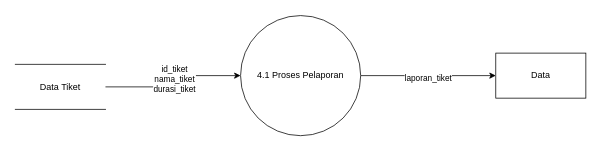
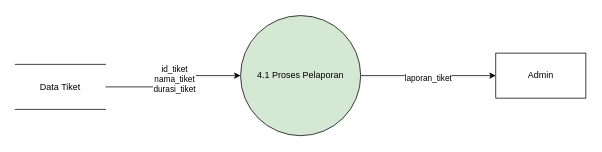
  <mxCell id="0" />
  <mxCell id="1" parent="0" />
- <mxCell id="2" value="Data" style="rounded=0;whiteSpace=wrap;html=1;" vertex="1" parent="1"><mxGeometry x="660" y="70" width="120" height="60" as="geometry" /></mxCell>
+ <mxCell id="2" value="Admin" style="rounded=0;whiteSpace=wrap;html=1;" vertex="1" parent="1"><mxGeometry x="660" y="70" width="120" height="60" as="geometry" /></mxCell>
  <mxCell id="3" style="edgeStyle=orthogonalEdgeStyle;rounded=0;orthogonalLoop=1;jettySize=auto;html=1;exitX=1;exitY=0.5;exitDx=0;exitDy=0;entryX=0;entryY=0.5;entryDx=0;entryDy=0;" edge="1" parent="1" source="5" target="8"><mxGeometry relative="1" as="geometry" /></mxCell>
  <mxCell id="4" value="&lt;div&gt;id_tiket&lt;/div&gt;&lt;div&gt;nama_tiket&lt;/div&gt;&lt;div&gt;durasi_tiket&lt;br&gt;&lt;/div&gt;" style="edgeLabel;html=1;align=center;verticalAlign=middle;resizable=0;points=[];" vertex="1" connectable="0" parent="3"><mxGeometry x="0.033" y="-1" relative="1" as="geometry"><mxPoint as="offset" /></mxGeometry></mxCell>
  <mxCell id="5" value="Data Tiket" style="shape=partialRectangle;whiteSpace=wrap;html=1;left=0;right=0;fillColor=none;" vertex="1" parent="1"><mxGeometry x="20" y="85" width="120" height="60" as="geometry" /></mxCell>
  <mxCell id="6" style="edgeStyle=orthogonalEdgeStyle;rounded=0;orthogonalLoop=1;jettySize=auto;html=1;exitX=1;exitY=0.5;exitDx=0;exitDy=0;entryX=0;entryY=0.5;entryDx=0;entryDy=0;" edge="1" parent="1" source="8" target="2"><mxGeometry relative="1" as="geometry" /></mxCell>
  <mxCell id="7" value="laporan_tiket" style="edgeLabel;html=1;align=center;verticalAlign=middle;resizable=0;points=[];" vertex="1" connectable="0" parent="6"><mxGeometry x="-0.011" y="-3" relative="1" as="geometry"><mxPoint as="offset" /></mxGeometry></mxCell>
- <mxCell id="8" value="4.1 Proses Pelaporan" style="ellipse;whiteSpace=wrap;html=1;aspect=fixed;" vertex="1" parent="1"><mxGeometry x="320" y="20" width="160" height="160" as="geometry" /></mxCell>
+ <mxCell id="8" value="4.1 Proses Pelaporan" style="ellipse;whiteSpace=wrap;html=1;aspect=fixed;fillColor=#d5e8d4;" vertex="1" parent="1"><mxGeometry x="320" y="20" width="160" height="160" as="geometry" /></mxCell>
